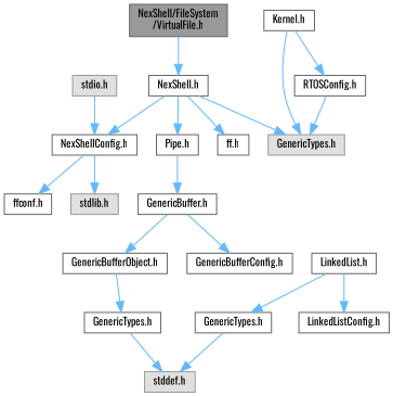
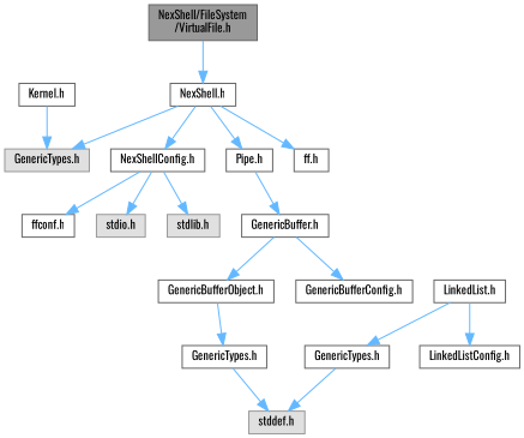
  digraph {
    fontname=Oswald
    node [color=grey40 fillcolor=white fontname=Oswald fontsize=10 shape=box style=filled]
    edge [color=steelblue1 fontname=Oswald fontsize=10 labelfontname=Helvetica labelfontsize=10 style=solid]
    n1 [color=gray40 fillcolor=grey60 fontcolor=black height=0.2 label="NexShell/FileSystem\l/VirtualFile.h" width=0.4]
    n2 [height=0.2 label="NexShell.h" width=0.4]
    n3 [height=0.2 label="NexShellConfig.h" width=0.4]
    n4 [color=grey60 fillcolor="#E0E0E0" height=0.2 label="GenericTypes.h" width=0.4]
    n5 [height=0.2 label="Pipe.h" width=0.4]
    n6 [height=0.2 label="ff.h" width=0.4]
    n7 [height=0.2 label="LinkedList.h" width=0.4]
    n8 [height=0.2 label="GenericTypes.h" width=0.4]
    n9 [height=0.2 label="LinkedListConfig.h" width=0.4]
    n10 [height=0.2 label="ffconf.h" width=0.4]
    n11 [color=grey60 fillcolor="#E0E0E0" height=0.2 label="stdio.h" width=0.4]
    n12 [color=grey60 fillcolor="#E0E0E0" height=0.2 label="stdlib.h" width=0.4]
    n13 [height=0.2 label="GenericBuffer.h" width=0.4]
    n14 [height=0.2 label="Kernel.h" width=0.4]
-   n15 [height=0.2 label="RTOSConfig.h" width=0.4]
    n16 [height=0.2 label="GenericBufferObject.h" width=0.4]
    n17 [height=0.2 label="GenericBufferConfig.h" width=0.4]
    n18 [height=0.2 label="GenericTypes.h" width=0.4]
    n19 [color=grey60 fillcolor="#E0E0E0" height=0.2 label="stddef.h" width=0.4]
    n1 -> n2
    n2 -> n3
    n2 -> n4
    n2 -> n5
    n2 -> n6
    n3 -> n10
-   n11 -> n3
+   n3 -> n11
    n3 -> n12
    n5 -> n13
    n7 -> n8
    n7 -> n9
    n8 -> n19
    n13 -> n16
    n13 -> n17
    n14 -> n4
-   n14 -> n15
-   n15 -> n4
    n16 -> n18
    n18 -> n19
  }
